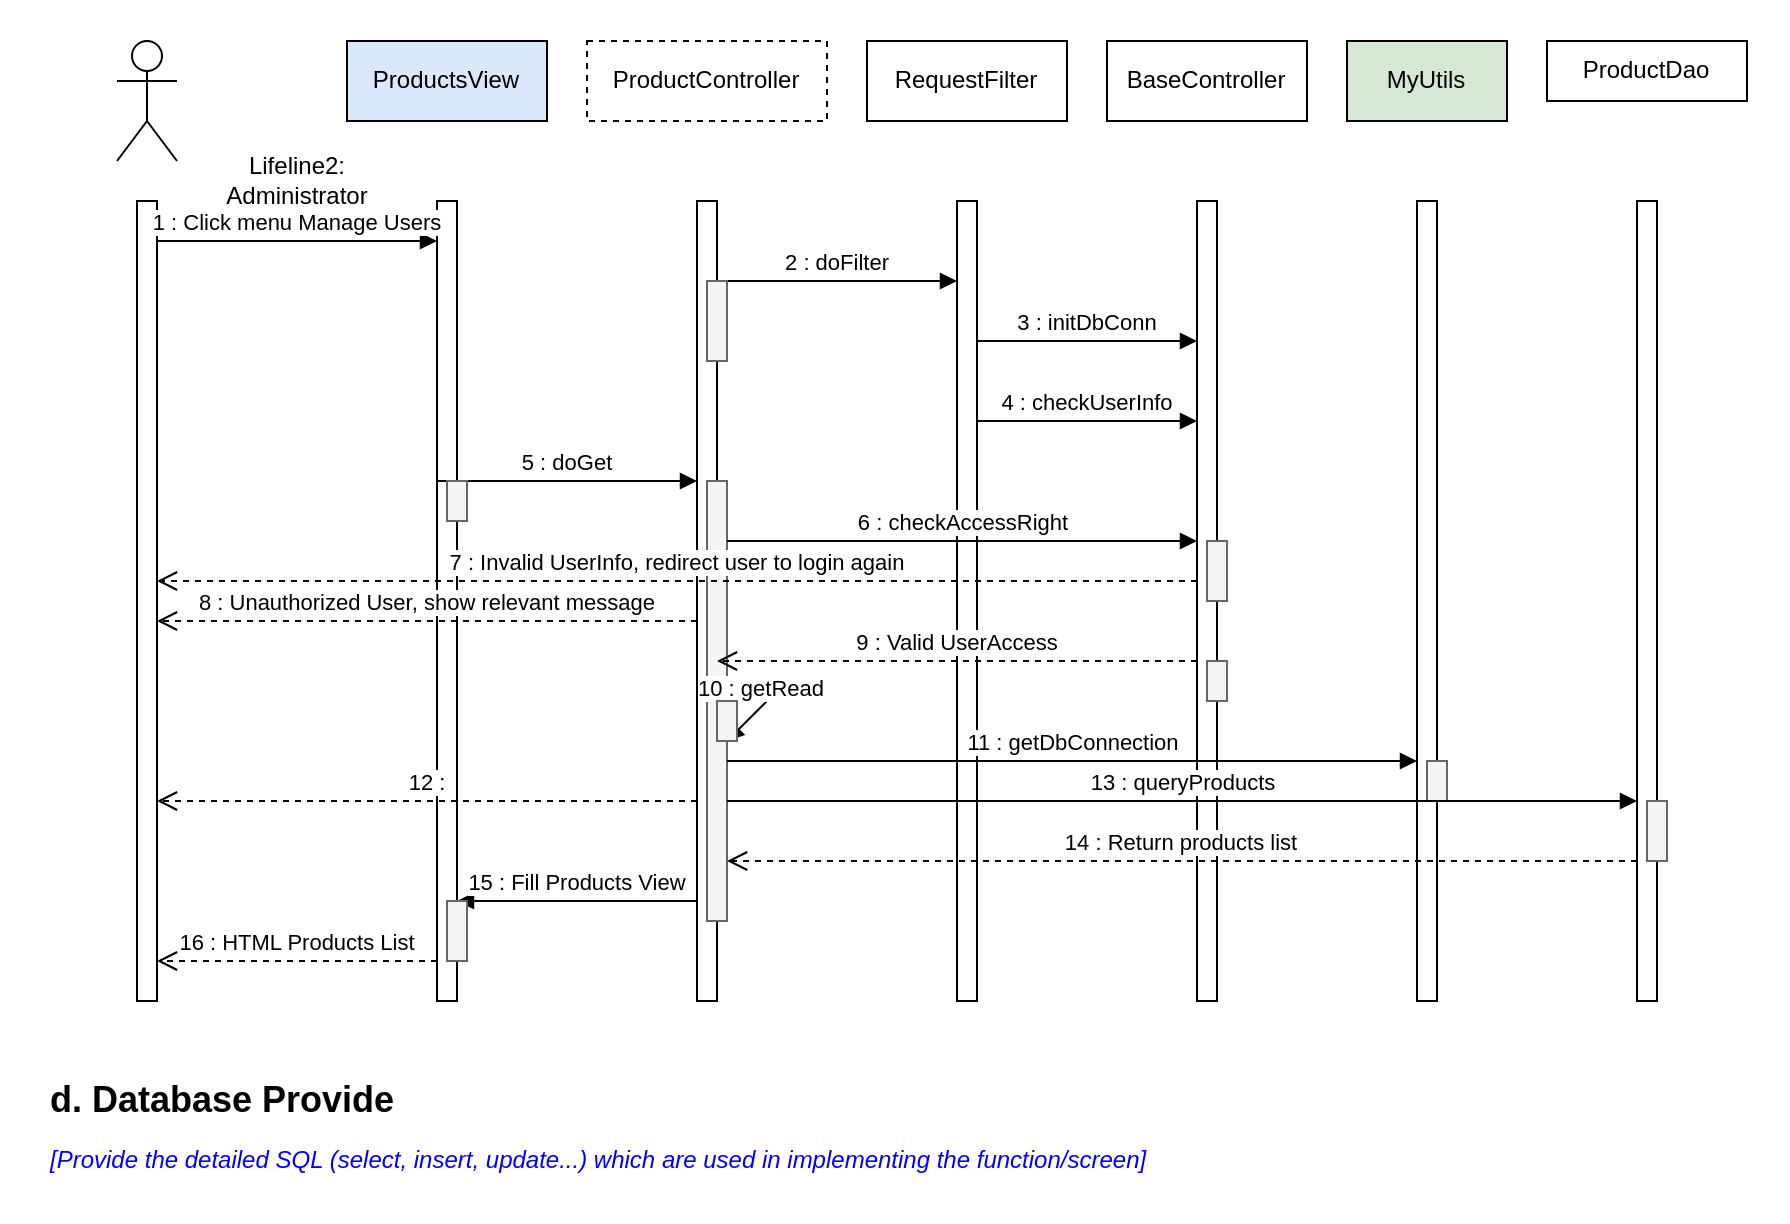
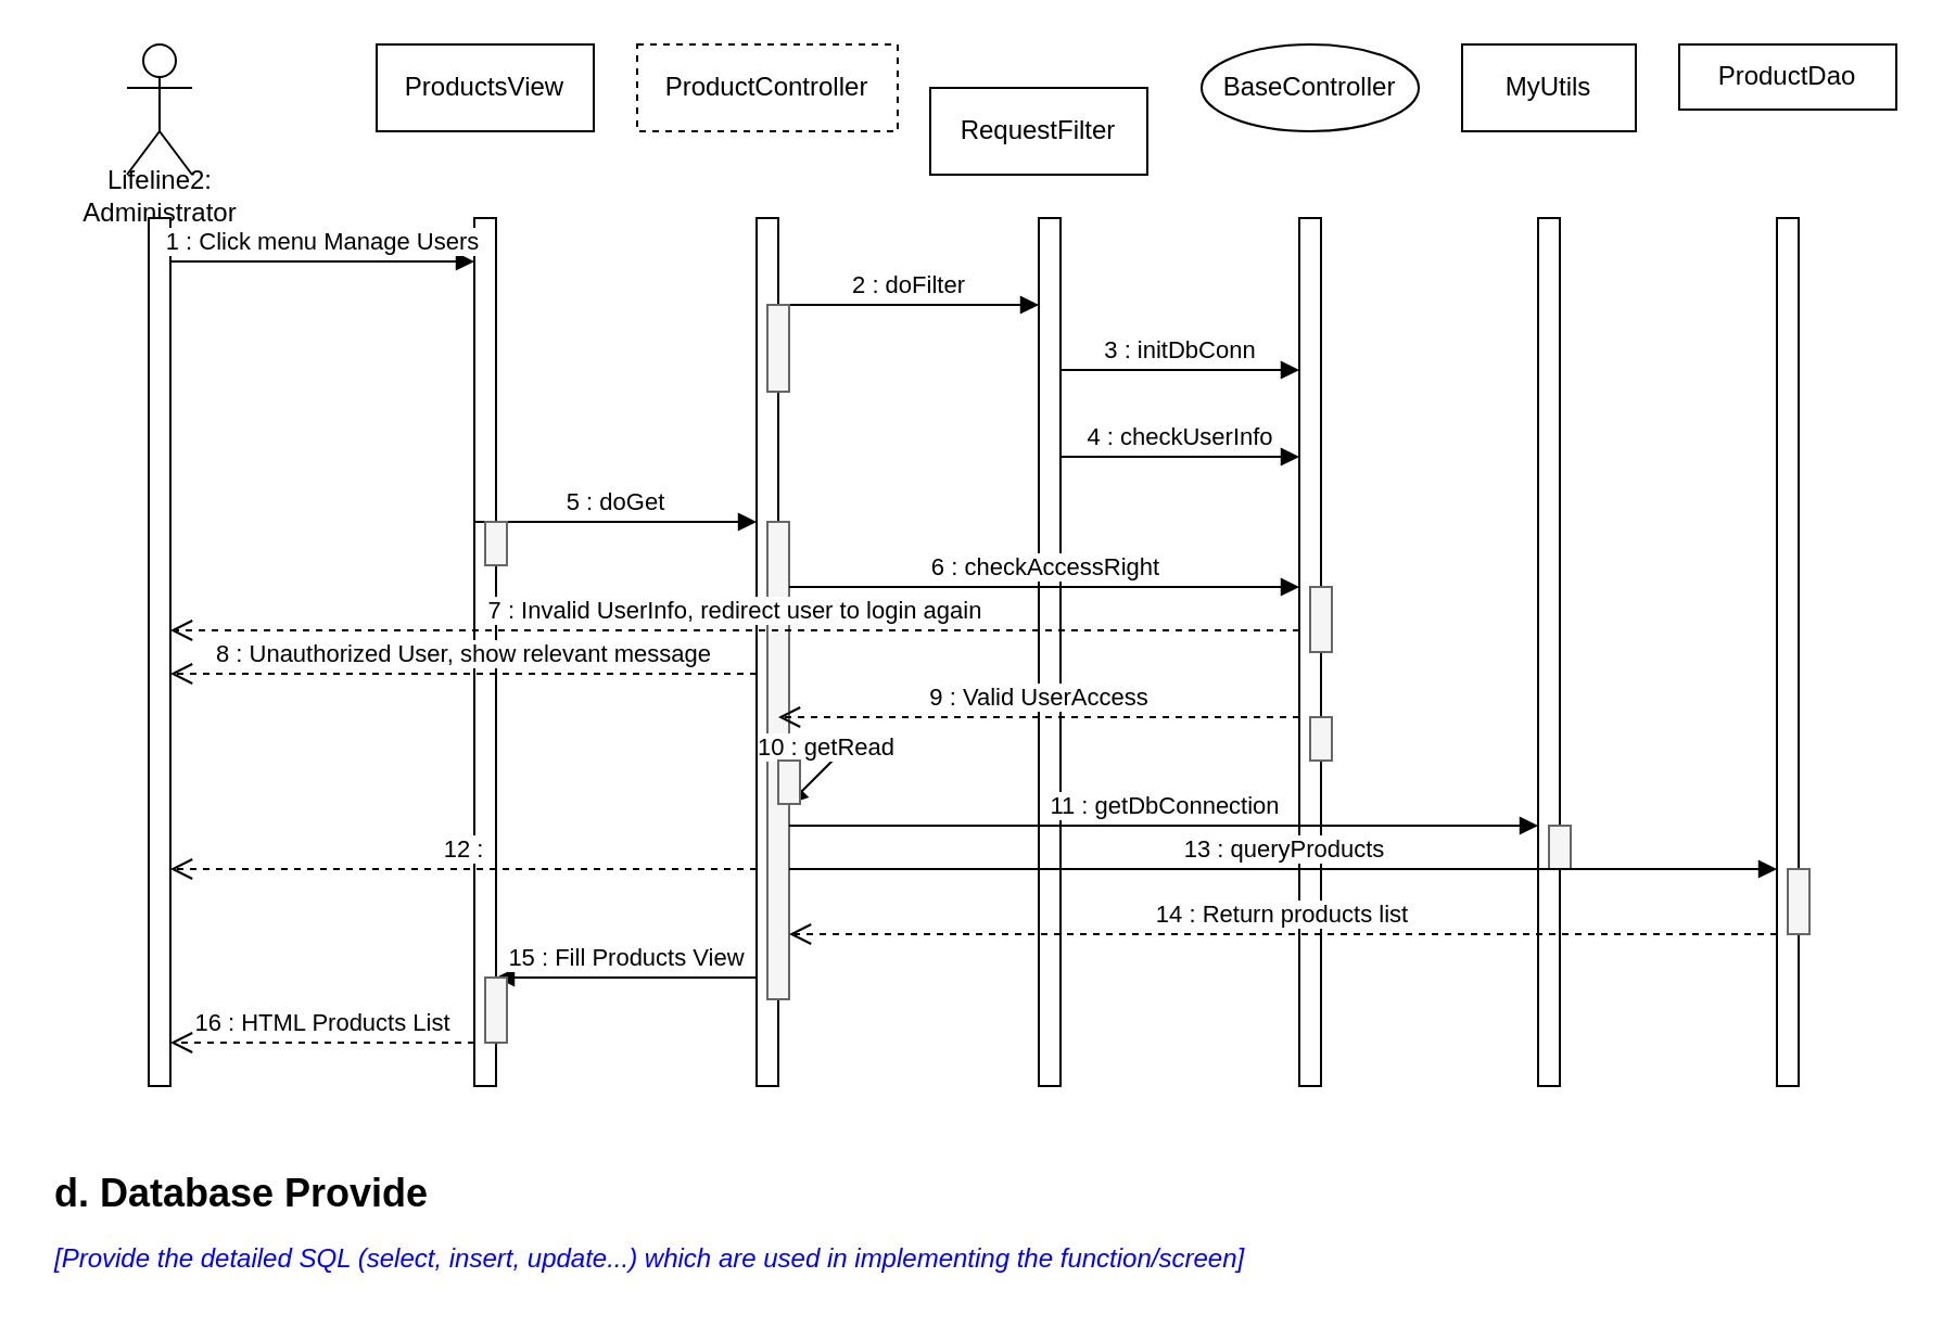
  <mxCell id="0" />
  <mxCell id="1" parent="0" />
  <mxCell id="2" value="" style="shape=umlActor;verticalLabelPosition=bottom;verticalAlign=top;html=1;outlineConnect=0;" vertex="1" parent="1"><mxGeometry x="58" y="20" width="30" height="60" as="geometry" /></mxCell>
- <mxCell id="3" value="Lifeline2: Administrator" style="text;html=1;strokeColor=none;fillColor=none;align=center;verticalAlign=middle;whiteSpace=wrap;rounded=0;" vertex="1" parent="1"><mxGeometry x="95.5" y="80" width="105" height="20" as="geometry" /></mxCell>
- <mxCell id="4" value="ProductsView" style="rounded=0;whiteSpace=wrap;html=1;fillColor=#dae8fc;" vertex="1" parent="1"><mxGeometry x="173" y="20" width="100" height="40" as="geometry" /></mxCell>
+ <mxCell id="3" value="Lifeline2: Administrator" style="text;html=1;strokeColor=none;fillColor=none;align=center;verticalAlign=middle;whiteSpace=wrap;rounded=0;" vertex="1" parent="1"><mxGeometry x="20.5" y="80" width="105" height="20" as="geometry" /></mxCell>
+ <mxCell id="4" value="ProductsView" style="rounded=0;whiteSpace=wrap;html=1;" vertex="1" parent="1"><mxGeometry x="173" y="20" width="100" height="40" as="geometry" /></mxCell>
  <mxCell id="5" value="ProductController" style="rounded=0;whiteSpace=wrap;html=1;dashed=1;" vertex="1" parent="1"><mxGeometry x="293" y="20" width="120" height="40" as="geometry" /></mxCell>
- <mxCell id="6" value="RequestFilter" style="rounded=0;whiteSpace=wrap;html=1;" vertex="1" parent="1"><mxGeometry x="433" y="20" width="100" height="40" as="geometry" /></mxCell>
- <mxCell id="7" value="BaseController" style="rounded=0;whiteSpace=wrap;html=1;" vertex="1" parent="1"><mxGeometry x="553" y="20" width="100" height="40" as="geometry" /></mxCell>
- <mxCell id="8" value="MyUtils" style="rounded=0;whiteSpace=wrap;html=1;fillColor=#d5e8d4;" vertex="1" parent="1"><mxGeometry x="673" y="20" width="80" height="40" as="geometry" /></mxCell>
+ <mxCell id="6" value="RequestFilter" style="rounded=0;whiteSpace=wrap;html=1;" vertex="1" parent="1"><mxGeometry x="428" y="40" width="100" height="40" as="geometry" /></mxCell>
+ <mxCell id="7" value="BaseController" style="ellipse;whiteSpace=wrap;html=1;" vertex="1" parent="1"><mxGeometry x="553" y="20" width="100" height="40" as="geometry" /></mxCell>
+ <mxCell id="8" value="MyUtils" style="rounded=0;whiteSpace=wrap;html=1;" vertex="1" parent="1"><mxGeometry x="673" y="20" width="80" height="40" as="geometry" /></mxCell>
  <mxCell id="9" value="ProductDao" style="rounded=0;whiteSpace=wrap;html=1;" vertex="1" parent="1"><mxGeometry x="773" y="20" width="100" height="30" as="geometry" /></mxCell>
  <mxCell id="10" value="" style="html=1;points=[];perimeter=orthogonalPerimeter;outlineConnect=0;targetShapes=umlLifeline;portConstraint=eastwest;newEdgeStyle={&quot;edgeStyle&quot;:&quot;elbowEdgeStyle&quot;,&quot;elbow&quot;:&quot;vertical&quot;,&quot;curved&quot;:0,&quot;rounded&quot;:0};" vertex="1" parent="1"><mxGeometry x="68" y="100" width="10" height="400" as="geometry" /></mxCell>
  <mxCell id="11" value="" style="html=1;points=[];perimeter=orthogonalPerimeter;outlineConnect=0;targetShapes=umlLifeline;portConstraint=eastwest;newEdgeStyle={&quot;edgeStyle&quot;:&quot;elbowEdgeStyle&quot;,&quot;elbow&quot;:&quot;vertical&quot;,&quot;curved&quot;:0,&quot;rounded&quot;:0};" vertex="1" parent="1"><mxGeometry x="218" y="100" width="10" height="400" as="geometry" /></mxCell>
  <mxCell id="12" value="" style="html=1;points=[];perimeter=orthogonalPerimeter;outlineConnect=0;targetShapes=umlLifeline;portConstraint=eastwest;newEdgeStyle={&quot;edgeStyle&quot;:&quot;elbowEdgeStyle&quot;,&quot;elbow&quot;:&quot;vertical&quot;,&quot;curved&quot;:0,&quot;rounded&quot;:0};" vertex="1" parent="1"><mxGeometry x="348" y="100" width="10" height="400" as="geometry" /></mxCell>
  <mxCell id="13" value="" style="html=1;points=[];perimeter=orthogonalPerimeter;outlineConnect=0;targetShapes=umlLifeline;portConstraint=eastwest;newEdgeStyle={&quot;edgeStyle&quot;:&quot;elbowEdgeStyle&quot;,&quot;elbow&quot;:&quot;vertical&quot;,&quot;curved&quot;:0,&quot;rounded&quot;:0};" vertex="1" parent="1"><mxGeometry x="478" y="100" width="10" height="400" as="geometry" /></mxCell>
  <mxCell id="14" value="" style="html=1;points=[];perimeter=orthogonalPerimeter;outlineConnect=0;targetShapes=umlLifeline;portConstraint=eastwest;newEdgeStyle={&quot;edgeStyle&quot;:&quot;elbowEdgeStyle&quot;,&quot;elbow&quot;:&quot;vertical&quot;,&quot;curved&quot;:0,&quot;rounded&quot;:0};" vertex="1" parent="1"><mxGeometry x="598" y="100" width="10" height="400" as="geometry" /></mxCell>
  <mxCell id="15" value="" style="html=1;points=[];perimeter=orthogonalPerimeter;outlineConnect=0;targetShapes=umlLifeline;portConstraint=eastwest;newEdgeStyle={&quot;edgeStyle&quot;:&quot;elbowEdgeStyle&quot;,&quot;elbow&quot;:&quot;vertical&quot;,&quot;curved&quot;:0,&quot;rounded&quot;:0};" vertex="1" parent="1"><mxGeometry x="708" y="100" width="10" height="400" as="geometry" /></mxCell>
  <mxCell id="16" value="" style="html=1;points=[];perimeter=orthogonalPerimeter;outlineConnect=0;targetShapes=umlLifeline;portConstraint=eastwest;newEdgeStyle={&quot;edgeStyle&quot;:&quot;elbowEdgeStyle&quot;,&quot;elbow&quot;:&quot;vertical&quot;,&quot;curved&quot;:0,&quot;rounded&quot;:0};" vertex="1" parent="1"><mxGeometry x="818" y="100" width="10" height="400" as="geometry" /></mxCell>
  <mxCell id="17" value="1 : Click menu Manage Users" style="html=1;verticalAlign=bottom;endArrow=block;edgeStyle=elbowEdgeStyle;elbow=vertical;curved=0;rounded=0;" edge="1" parent="1" source="10" target="11"><mxGeometry relative="1" as="geometry"><mxPoint x="78" y="120" as="sourcePoint" /><Array as="points"><mxPoint x="163" y="120" /></Array></mxGeometry></mxCell>
  <mxCell id="18" value="2 : doFilter" style="html=1;verticalAlign=bottom;endArrow=block;edgeStyle=elbowEdgeStyle;elbow=vertical;curved=0;rounded=0;" edge="1" parent="1" source="12" target="13"><mxGeometry relative="1" as="geometry"><mxPoint x="358" y="140" as="sourcePoint" /><Array as="points"><mxPoint x="413" y="140" /></Array></mxGeometry></mxCell>
  <mxCell id="19" value="" style="html=1;points=[];perimeter=orthogonalPerimeter;outlineConnect=0;targetShapes=umlLifeline;portConstraint=eastwest;newEdgeStyle={&quot;edgeStyle&quot;:&quot;elbowEdgeStyle&quot;,&quot;elbow&quot;:&quot;vertical&quot;,&quot;curved&quot;:0,&quot;rounded&quot;:0};fillColor=#f5f5f5;strokeColor=#666666;" vertex="1" parent="1"><mxGeometry x="353" y="140" width="10" height="40" as="geometry" /></mxCell>
  <mxCell id="20" value="3 : initDbConn" style="html=1;verticalAlign=bottom;endArrow=block;edgeStyle=elbowEdgeStyle;elbow=vertical;curved=0;rounded=0;" edge="1" parent="1"><mxGeometry relative="1" as="geometry"><mxPoint x="488" y="170" as="sourcePoint" /><mxPoint x="598" y="170" as="targetPoint" /><Array as="points"><mxPoint x="543" y="170" /></Array></mxGeometry></mxCell>
  <mxCell id="21" value="4 : checkUserInfo" style="html=1;verticalAlign=bottom;endArrow=block;edgeStyle=elbowEdgeStyle;elbow=vertical;curved=0;rounded=0;" edge="1" parent="1"><mxGeometry relative="1" as="geometry"><mxPoint x="488" y="210" as="sourcePoint" /><mxPoint x="598" y="210" as="targetPoint" /><Array as="points"><mxPoint x="543" y="210" /></Array></mxGeometry></mxCell>
  <mxCell id="22" value="5 : doGet" style="html=1;verticalAlign=bottom;endArrow=block;edgeStyle=elbowEdgeStyle;elbow=vertical;curved=0;rounded=0;" edge="1" parent="1"><mxGeometry relative="1" as="geometry"><mxPoint x="218" y="240" as="sourcePoint" /><mxPoint x="348" y="240" as="targetPoint" /><Array as="points"><mxPoint x="283" y="240" /></Array></mxGeometry></mxCell>
  <mxCell id="23" value="" style="html=1;points=[];perimeter=orthogonalPerimeter;outlineConnect=0;targetShapes=umlLifeline;portConstraint=eastwest;newEdgeStyle={&quot;edgeStyle&quot;:&quot;elbowEdgeStyle&quot;,&quot;elbow&quot;:&quot;vertical&quot;,&quot;curved&quot;:0,&quot;rounded&quot;:0};fillColor=#f5f5f5;strokeColor=#666666;" vertex="1" parent="1"><mxGeometry x="223" y="240" width="10" height="20" as="geometry" /></mxCell>
  <mxCell id="24" value="" style="html=1;points=[];perimeter=orthogonalPerimeter;outlineConnect=0;targetShapes=umlLifeline;portConstraint=eastwest;newEdgeStyle={&quot;edgeStyle&quot;:&quot;elbowEdgeStyle&quot;,&quot;elbow&quot;:&quot;vertical&quot;,&quot;curved&quot;:0,&quot;rounded&quot;:0};fillColor=#f5f5f5;strokeColor=#666666;" vertex="1" parent="1"><mxGeometry x="353" y="240" width="10" height="220" as="geometry" /></mxCell>
  <mxCell id="25" value="6 : checkAccessRight" style="html=1;verticalAlign=bottom;endArrow=block;edgeStyle=elbowEdgeStyle;elbow=vertical;curved=0;rounded=0;" edge="1" parent="1" source="24" target="14"><mxGeometry relative="1" as="geometry"><mxPoint x="363" y="270" as="sourcePoint" /><Array as="points"><mxPoint x="503" y="270" /></Array></mxGeometry></mxCell>
  <mxCell id="26" value="" style="html=1;points=[];perimeter=orthogonalPerimeter;outlineConnect=0;targetShapes=umlLifeline;portConstraint=eastwest;newEdgeStyle={&quot;edgeStyle&quot;:&quot;elbowEdgeStyle&quot;,&quot;elbow&quot;:&quot;vertical&quot;,&quot;curved&quot;:0,&quot;rounded&quot;:0};fillColor=#f5f5f5;strokeColor=#666666;" vertex="1" parent="1"><mxGeometry x="603" y="270" width="10" height="30" as="geometry" /></mxCell>
  <mxCell id="27" value="7 : Invalid UserInfo, redirect user to login again" style="html=1;verticalAlign=bottom;endArrow=open;dashed=1;endSize=8;edgeStyle=elbowEdgeStyle;elbow=vertical;curved=0;rounded=0;" edge="1" parent="1" source="14" target="10"><mxGeometry relative="1" as="geometry"><mxPoint x="598" y="290" as="sourcePoint" /><mxPoint x="78" y="290" as="targetPoint" /><Array as="points"><mxPoint x="333" y="290" /></Array></mxGeometry></mxCell>
  <mxCell id="28" value="8 : Unauthorized User, show relevant message" style="html=1;verticalAlign=bottom;endArrow=open;dashed=1;endSize=8;edgeStyle=elbowEdgeStyle;elbow=vertical;curved=0;rounded=0;" edge="1" parent="1" source="12" target="10"><mxGeometry relative="1" as="geometry"><mxPoint x="348" y="310" as="sourcePoint" /><mxPoint x="78" y="310" as="targetPoint" /><Array as="points"><mxPoint x="213" y="310" /></Array></mxGeometry></mxCell>
  <mxCell id="29" value="9 : Valid UserAccess" style="html=1;verticalAlign=bottom;endArrow=open;dashed=1;endSize=8;edgeStyle=elbowEdgeStyle;elbow=vertical;curved=0;rounded=0;" edge="1" parent="1" source="14" target="12"><mxGeometry relative="1" as="geometry"><mxPoint x="598" y="330" as="sourcePoint" /><mxPoint x="358" y="330" as="targetPoint" /><Array as="points"><mxPoint x="473" y="330" /></Array></mxGeometry></mxCell>
  <mxCell id="30" value="" style="html=1;points=[];perimeter=orthogonalPerimeter;outlineConnect=0;targetShapes=umlLifeline;portConstraint=eastwest;newEdgeStyle={&quot;edgeStyle&quot;:&quot;elbowEdgeStyle&quot;,&quot;elbow&quot;:&quot;vertical&quot;,&quot;curved&quot;:0,&quot;rounded&quot;:0};fillColor=#f5f5f5;strokeColor=#666666;" vertex="1" parent="1"><mxGeometry x="603" y="330" width="10" height="20" as="geometry" /></mxCell>
  <mxCell id="31" value="10 : getRead" style="html=1;verticalAlign=bottom;endArrow=block;edgeStyle=elbowEdgeStyle;elbow=vertical;curved=0;rounded=0;" edge="1" parent="1" source="24"><mxGeometry relative="1" as="geometry"><mxPoint x="363" y="350" as="sourcePoint" /><mxPoint x="363" y="370" as="targetPoint" /><Array as="points"><mxPoint x="383" y="350" /><mxPoint x="383" y="370" /></Array></mxGeometry></mxCell>
  <mxCell id="32" value="" style="html=1;points=[];perimeter=orthogonalPerimeter;outlineConnect=0;targetShapes=umlLifeline;portConstraint=eastwest;newEdgeStyle={&quot;edgeStyle&quot;:&quot;elbowEdgeStyle&quot;,&quot;elbow&quot;:&quot;vertical&quot;,&quot;curved&quot;:0,&quot;rounded&quot;:0};fillColor=#f5f5f5;strokeColor=#666666;" vertex="1" parent="1"><mxGeometry x="358" y="350" width="10" height="20" as="geometry" /></mxCell>
  <mxCell id="33" value="11 : getDbConnection" style="html=1;verticalAlign=bottom;endArrow=block;edgeStyle=elbowEdgeStyle;elbow=vertical;curved=0;rounded=0;" edge="1" parent="1" source="24" target="15"><mxGeometry relative="1" as="geometry"><mxPoint x="363" y="380" as="sourcePoint" /><Array as="points"><mxPoint x="533" y="380" /></Array></mxGeometry></mxCell>
  <mxCell id="34" value="" style="html=1;points=[];perimeter=orthogonalPerimeter;outlineConnect=0;targetShapes=umlLifeline;portConstraint=eastwest;newEdgeStyle={&quot;edgeStyle&quot;:&quot;elbowEdgeStyle&quot;,&quot;elbow&quot;:&quot;vertical&quot;,&quot;curved&quot;:0,&quot;rounded&quot;:0};fillColor=#f5f5f5;strokeColor=#666666;" vertex="1" parent="1"><mxGeometry x="713" y="380" width="10" height="20" as="geometry" /></mxCell>
  <mxCell id="35" value="13 : queryProducts" style="html=1;verticalAlign=bottom;endArrow=block;edgeStyle=elbowEdgeStyle;elbow=vertical;curved=0;rounded=0;" edge="1" parent="1" source="24" target="16"><mxGeometry relative="1" as="geometry"><mxPoint x="363" y="400" as="sourcePoint" /><Array as="points"><mxPoint x="583" y="400" /></Array></mxGeometry></mxCell>
  <mxCell id="36" value="" style="html=1;points=[];perimeter=orthogonalPerimeter;outlineConnect=0;targetShapes=umlLifeline;portConstraint=eastwest;newEdgeStyle={&quot;edgeStyle&quot;:&quot;elbowEdgeStyle&quot;,&quot;elbow&quot;:&quot;vertical&quot;,&quot;curved&quot;:0,&quot;rounded&quot;:0};fillColor=#f5f5f5;strokeColor=#666666;" vertex="1" parent="1"><mxGeometry x="823" y="400" width="10" height="30" as="geometry" /></mxCell>
  <mxCell id="37" value="14 : Return products list" style="html=1;verticalAlign=bottom;endArrow=open;dashed=1;endSize=8;edgeStyle=elbowEdgeStyle;elbow=vertical;curved=0;rounded=0;" edge="1" parent="1" source="16" target="24"><mxGeometry relative="1" as="geometry"><mxPoint x="818" y="430" as="sourcePoint" /><mxPoint x="363" y="430" as="targetPoint" /><Array as="points"><mxPoint x="583" y="430" /></Array></mxGeometry></mxCell>
  <mxCell id="38" value="12 :" style="html=1;verticalAlign=bottom;endArrow=open;dashed=1;endSize=8;edgeStyle=elbowEdgeStyle;elbow=vertical;curved=0;rounded=0;" edge="1" parent="1" source="12" target="10"><mxGeometry relative="1" as="geometry"><mxPoint x="348" y="400" as="sourcePoint" /><mxPoint x="78" y="400" as="targetPoint" /><Array as="points"><mxPoint x="213" y="400" /></Array></mxGeometry></mxCell>
  <mxCell id="39" value="15 : Fill Products View" style="html=1;verticalAlign=bottom;endArrow=block;edgeStyle=elbowEdgeStyle;elbow=vertical;curved=0;rounded=0;" edge="1" parent="1" source="12" target="11"><mxGeometry relative="1" as="geometry"><mxPoint x="348" y="450" as="sourcePoint" /><mxPoint x="228" y="450" as="targetPoint" /><Array as="points"><mxPoint x="283" y="450" /></Array></mxGeometry></mxCell>
  <mxCell id="40" value="" style="html=1;points=[];perimeter=orthogonalPerimeter;outlineConnect=0;targetShapes=umlLifeline;portConstraint=eastwest;newEdgeStyle={&quot;edgeStyle&quot;:&quot;elbowEdgeStyle&quot;,&quot;elbow&quot;:&quot;vertical&quot;,&quot;curved&quot;:0,&quot;rounded&quot;:0};fillColor=#f5f5f5;strokeColor=#666666;" vertex="1" parent="1"><mxGeometry x="223" y="450" width="10" height="30" as="geometry" /></mxCell>
  <mxCell id="41" value="16 : HTML Products List" style="html=1;verticalAlign=bottom;endArrow=open;dashed=1;endSize=8;edgeStyle=elbowEdgeStyle;elbow=vertical;curved=0;rounded=0;" edge="1" parent="1" source="11" target="10"><mxGeometry relative="1" as="geometry"><mxPoint x="218" y="480" as="sourcePoint" /><mxPoint x="78" y="480" as="targetPoint" /><Array as="points"><mxPoint x="148" y="480" /></Array></mxGeometry></mxCell>
  <mxCell id="42" value="d. Database Provide" style="text;strokeColor=none;fillColor=none;html=1;fontSize=18;fontStyle=1;verticalAlign=middle;align=left;" vertex="1" parent="1"><mxGeometry x="23" y="530" width="180" height="40" as="geometry" /></mxCell>
  <mxCell id="43" value="[Provide the detailed SQL (select, insert, update...) which are used in implementing the function/screen]" style="text;strokeColor=none;fillColor=none;html=1;fontSize=12;fontStyle=2;verticalAlign=middle;align=left;fontColor=#0000FF;" vertex="1" parent="1"><mxGeometry x="23" y="570" width="500" height="20" as="geometry" /></mxCell>
